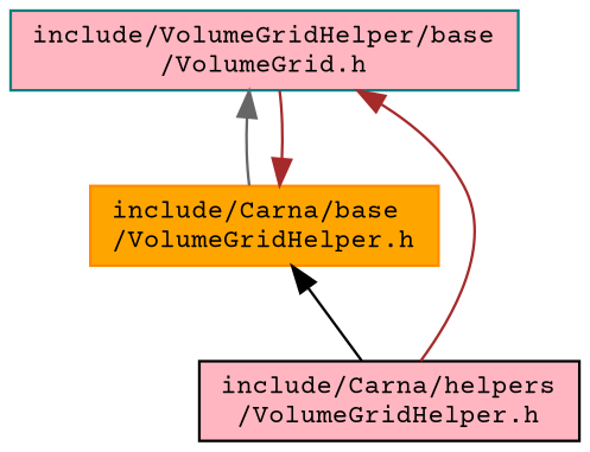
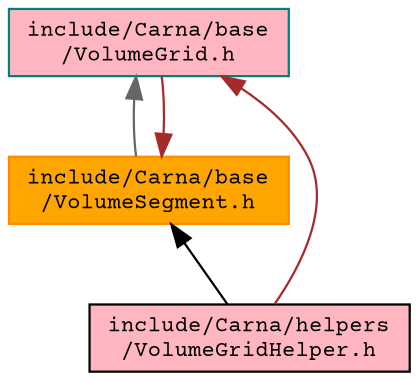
  digraph {
    fontname="Courier Prime"
    node [fillcolor=lightpink fontname="Courier Prime" fontsize=10 shape=box style=filled]
    edge [color=brown dir=back fontname="Courier Prime" fontsize=10 labelfontname=Helvetica labelfontsize=10 style=solid]
-   n1 [color=teal fontcolor=black height=0.2 label="include/VolumeGridHelper/base\l/VolumeGrid.h" width=0.4]
-   n2 [color=darkorange fillcolor=orange height=0.2 label="include/Carna/base\l/VolumeGridHelper.h" width=0.4]
+   n1 [color=teal fontcolor=black height=0.2 label="include/Carna/base\l/VolumeGrid.h" width=0.4]
+   n2 [color=darkorange fillcolor=orange height=0.2 label="include/Carna/base\l/VolumeSegment.h" width=0.4]
    n3 [color=black height=0.2 label="include/Carna/helpers\l/VolumeGridHelper.h" width=0.4]
    n1 -> n2 [color=gray40]
    n1 -> n3
    n2 -> n1
    n2 -> n3 [color=black]
  }
